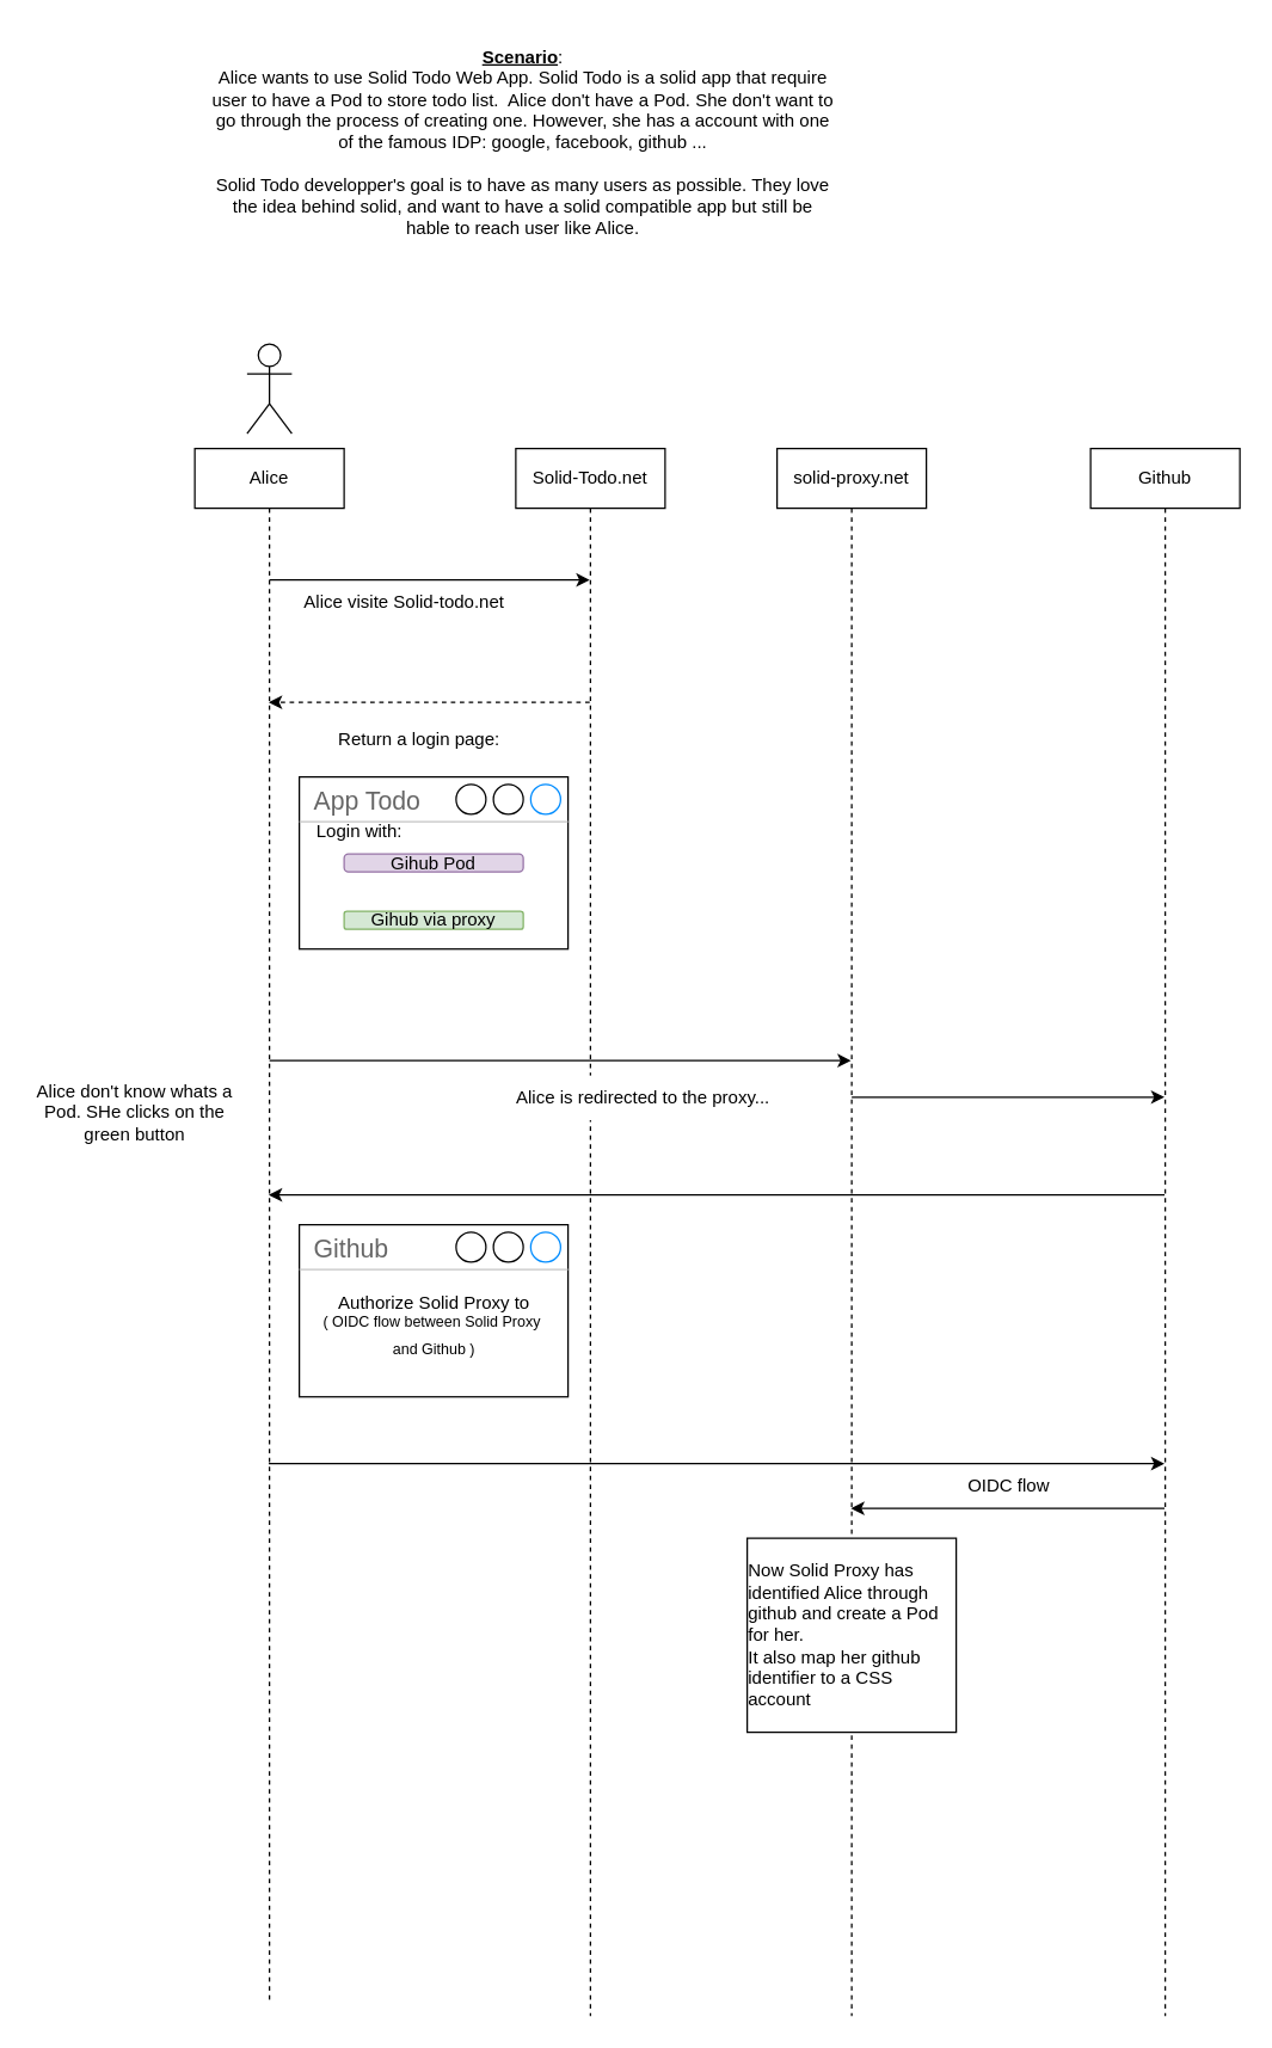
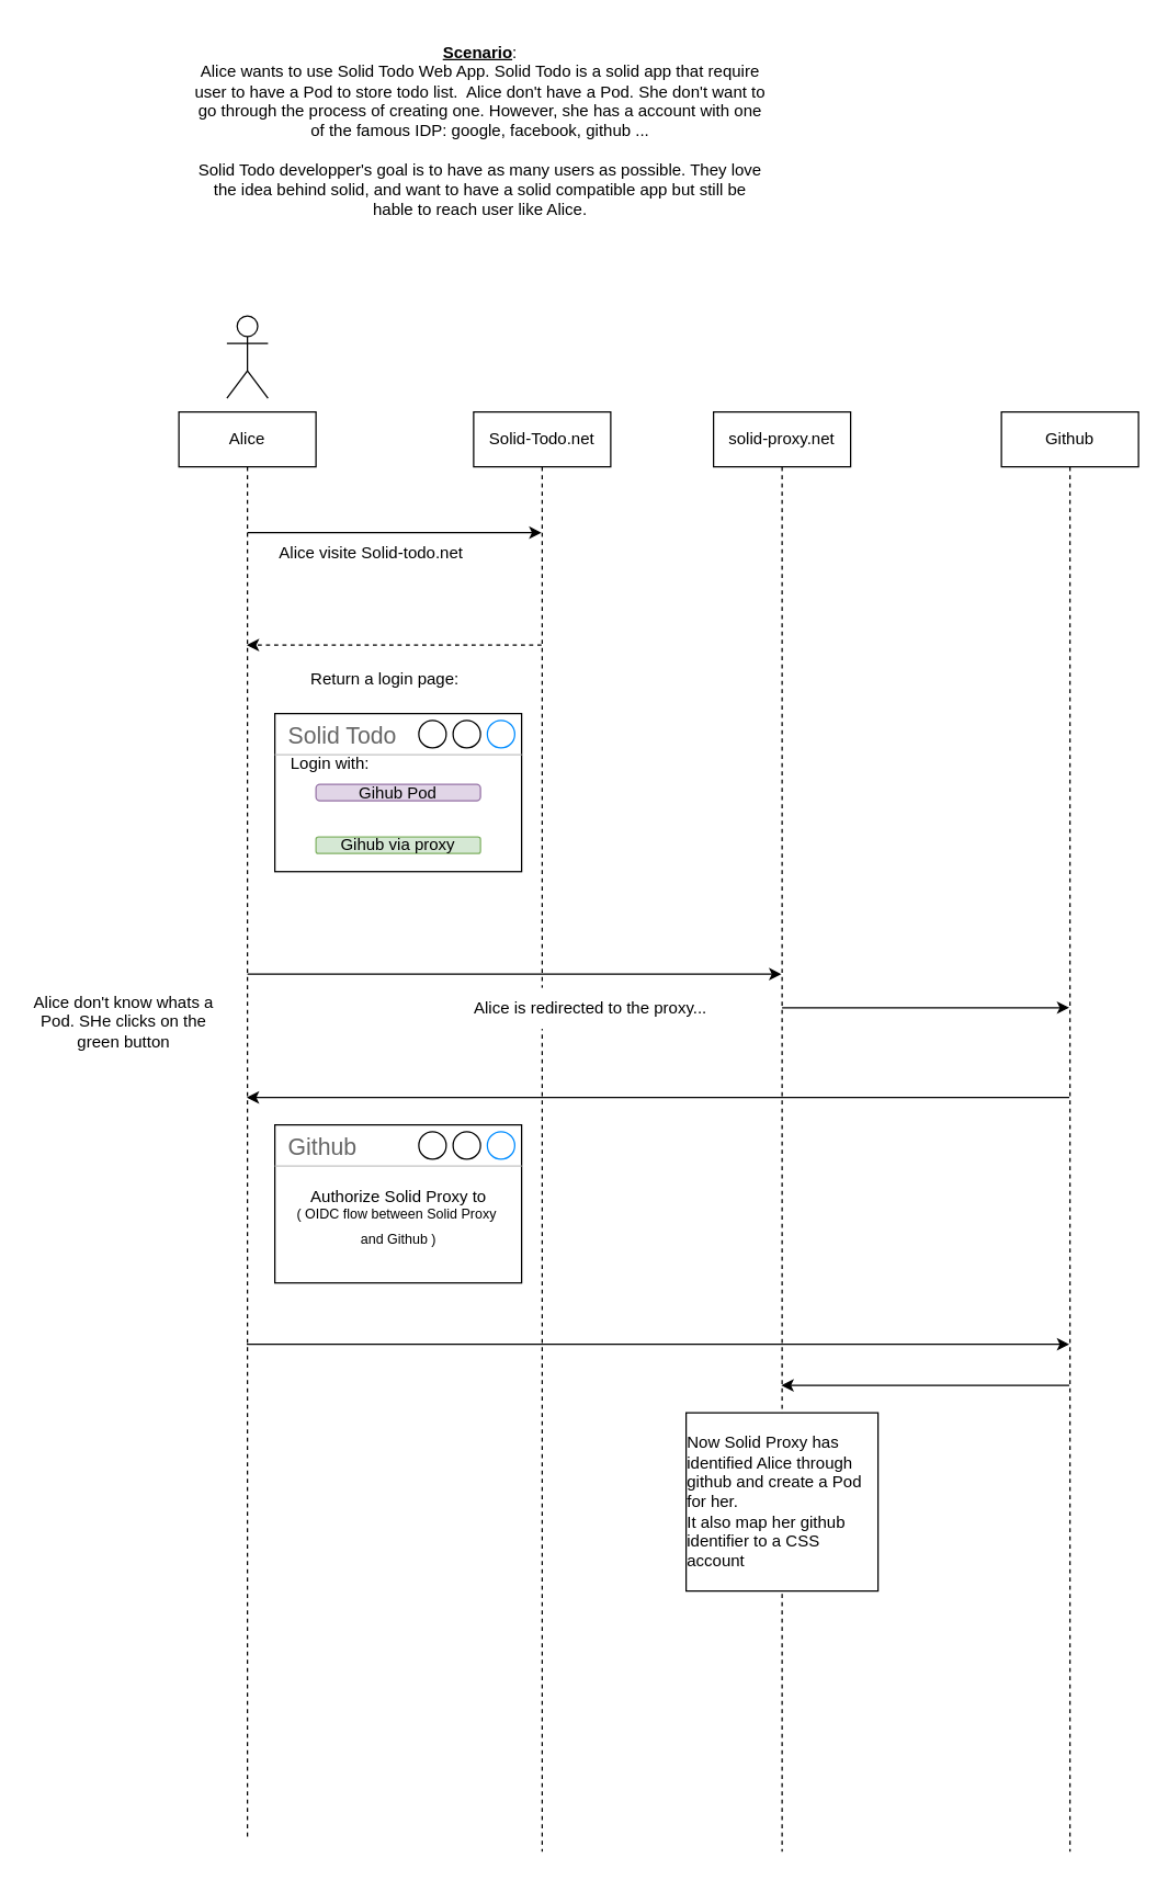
  <mxCell id="0" />
  <mxCell id="1" parent="0" />
  <mxCell id="2" value="Alice" style="shape=umlLifeline;perimeter=lifelinePerimeter;whiteSpace=wrap;html=1;container=0;dropTarget=0;collapsible=0;recursiveResize=0;outlineConnect=0;portConstraint=eastwest;newEdgeStyle={&quot;edgeStyle&quot;:&quot;elbowEdgeStyle&quot;,&quot;elbow&quot;:&quot;vertical&quot;,&quot;curved&quot;:0,&quot;rounded&quot;:0};size=40;" parent="1" vertex="1"><mxGeometry x="130" y="300" width="100" height="1040" as="geometry" /></mxCell>
  <mxCell id="3" value="" style="shape=umlActor;verticalLabelPosition=bottom;verticalAlign=top;html=1;outlineConnect=0;" parent="1" vertex="1"><mxGeometry x="165" y="230" width="30" height="60" as="geometry" /></mxCell>
  <mxCell id="4" value="Solid-Todo.net" style="shape=umlLifeline;perimeter=lifelinePerimeter;whiteSpace=wrap;html=1;container=0;dropTarget=0;collapsible=0;recursiveResize=0;outlineConnect=0;portConstraint=eastwest;newEdgeStyle={&quot;edgeStyle&quot;:&quot;elbowEdgeStyle&quot;,&quot;elbow&quot;:&quot;vertical&quot;,&quot;curved&quot;:0,&quot;rounded&quot;:0};size=40;" parent="1" vertex="1"><mxGeometry x="345" y="300" width="100" height="1050" as="geometry" /></mxCell>
  <mxCell id="5" value="" style="endArrow=classic;html=1;rounded=0;" parent="1" target="4" edge="1"><mxGeometry width="50" height="50" relative="1" as="geometry"><mxPoint x="180" y="388" as="sourcePoint" /><mxPoint x="384.5" y="388" as="targetPoint" /></mxGeometry></mxCell>
  <mxCell id="6" value="Alice visite Solid-todo.net" style="text;html=1;align=center;verticalAlign=middle;resizable=0;points=[];autosize=1;strokeColor=none;fillColor=none;" parent="1" vertex="1"><mxGeometry x="190" y="388" width="160" height="30" as="geometry" /></mxCell>
  <mxCell id="7" value="&lt;b&gt;&lt;u&gt;Scenario&lt;/u&gt;&lt;/b&gt;: &lt;br&gt;Alice wants to use Solid Todo Web App. Solid Todo is a solid app that require user to have a Pod to store todo list.&amp;nbsp; Alice don't have a Pod. She don't want to go through the process of creating one. However, she has a account with one of the famous IDP: google, facebook, github ...&lt;br&gt;&lt;br&gt;Solid Todo developper's goal is to have as many users as possible. They love the idea behind solid, and want to have a solid compatible app but still be hable to reach user like Alice. " style="text;html=1;align=center;verticalAlign=middle;whiteSpace=wrap;rounded=0;" parent="1" vertex="1"><mxGeometry x="140" y="20" width="420" height="150" as="geometry" /></mxCell>
  <mxCell id="8" value="" style="endArrow=classic;html=1;rounded=0;dashed=1;" parent="1" source="4" target="2" edge="1"><mxGeometry width="50" height="50" relative="1" as="geometry"><mxPoint x="340" y="480" as="sourcePoint" /><mxPoint x="470" y="320" as="targetPoint" /><Array as="points"><mxPoint x="280" y="470" /></Array></mxGeometry></mxCell>
  <mxCell id="9" value="Return a login page:" style="text;html=1;align=center;verticalAlign=middle;resizable=0;points=[];autosize=1;strokeColor=none;fillColor=none;" parent="1" vertex="1"><mxGeometry x="215" y="480" width="130" height="30" as="geometry" /></mxCell>
  <mxCell id="10" value="" style="group" parent="1" vertex="1" connectable="0"><mxGeometry x="200" y="520" width="180" height="140" as="geometry" /></mxCell>
- <mxCell id="11" value="&lt;div&gt;App Todo&lt;/div&gt;&lt;div&gt;&lt;br&gt;&lt;/div&gt;" style="strokeWidth=1;shadow=0;dashed=0;align=center;html=1;shape=mxgraph.mockup.containers.window;align=left;verticalAlign=top;spacingLeft=8;strokeColor2=#008cff;strokeColor3=#c4c4c4;fontColor=#666666;mainText=;fontSize=17;labelBackgroundColor=none;whiteSpace=wrap;" parent="10" vertex="1"><mxGeometry width="180" height="115.294" as="geometry" /></mxCell>
+ <mxCell id="11" value="&lt;div&gt;Solid Todo&lt;/div&gt;&lt;div&gt;&lt;br&gt;&lt;/div&gt;" style="strokeWidth=1;shadow=0;dashed=0;align=center;html=1;shape=mxgraph.mockup.containers.window;align=left;verticalAlign=top;spacingLeft=8;strokeColor2=#008cff;strokeColor3=#c4c4c4;fontColor=#666666;mainText=;fontSize=17;labelBackgroundColor=none;whiteSpace=wrap;" parent="10" vertex="1"><mxGeometry width="180" height="115.294" as="geometry" /></mxCell>
  <mxCell id="12" value="Login with: " style="text;html=1;align=center;verticalAlign=middle;resizable=0;points=[];autosize=1;strokeColor=none;fillColor=none;" parent="10" vertex="1"><mxGeometry y="21.629" width="80" height="30" as="geometry" /></mxCell>
  <mxCell id="13" value="&lt;div&gt;Gihub Pod&lt;/div&gt;" style="rounded=1;whiteSpace=wrap;html=1;fillColor=#e1d5e7;strokeColor=#9673a6;arcSize=24;" parent="10" vertex="1"><mxGeometry x="30" y="51.63" width="120" height="12.028" as="geometry" /></mxCell>
  <mxCell id="14" value="Gihub via proxy" style="rounded=1;whiteSpace=wrap;html=1;fillColor=#d5e8d4;strokeColor=#82b366;" parent="10" vertex="1"><mxGeometry x="30" y="89.995" width="120" height="12.028" as="geometry" /></mxCell>
  <mxCell id="15" value="Alice don't know whats a Pod. SHe clicks on the green button" style="text;html=1;align=center;verticalAlign=middle;whiteSpace=wrap;rounded=0;" parent="1" vertex="1"><mxGeometry y="670" width="140" height="150" as="geometry" x="20" /></mxCell>
  <mxCell id="16" value="solid-proxy.net" style="shape=umlLifeline;perimeter=lifelinePerimeter;whiteSpace=wrap;html=1;container=0;dropTarget=0;collapsible=0;recursiveResize=0;outlineConnect=0;portConstraint=eastwest;newEdgeStyle={&quot;edgeStyle&quot;:&quot;elbowEdgeStyle&quot;,&quot;elbow&quot;:&quot;vertical&quot;,&quot;curved&quot;:0,&quot;rounded&quot;:0};size=40;" parent="1" vertex="1"><mxGeometry x="520" y="300" width="100" height="1050" as="geometry" /></mxCell>
  <mxCell id="17" value="Github" style="shape=umlLifeline;perimeter=lifelinePerimeter;whiteSpace=wrap;html=1;container=0;dropTarget=0;collapsible=0;recursiveResize=0;outlineConnect=0;portConstraint=eastwest;newEdgeStyle={&quot;edgeStyle&quot;:&quot;elbowEdgeStyle&quot;,&quot;elbow&quot;:&quot;vertical&quot;,&quot;curved&quot;:0,&quot;rounded&quot;:0};size=40;" parent="1" vertex="1"><mxGeometry x="730" y="300" width="100" height="1050" as="geometry" /></mxCell>
  <mxCell id="18" value="" style="endArrow=classic;html=1;rounded=0;" edge="1" parent="1" target="16"><mxGeometry width="50" height="50" relative="1" as="geometry"><mxPoint x="180" y="709.998" as="sourcePoint" /><mxPoint x="559.5" y="709.998" as="targetPoint" /></mxGeometry></mxCell>
  <mxCell id="19" value="Alice is redirected to the proxy..." style="text;html=1;align=center;verticalAlign=middle;resizable=0;points=[];autosize=1;fillColor=default;" vertex="1" parent="1"><mxGeometry x="335" y="720" width="190" height="30" as="geometry" /></mxCell>
  <mxCell id="20" value="" style="edgeStyle=none;orthogonalLoop=1;jettySize=auto;html=1;rounded=0;" edge="1" parent="1" target="17"><mxGeometry width="100" relative="1" as="geometry"><mxPoint x="570" y="734.5" as="sourcePoint" /><mxPoint x="670" y="734.5" as="targetPoint" /><Array as="points" /></mxGeometry></mxCell>
  <mxCell id="21" value="" style="edgeStyle=none;orthogonalLoop=1;jettySize=auto;html=1;rounded=0;" edge="1" parent="1" source="17" target="2"><mxGeometry width="100" relative="1" as="geometry"><mxPoint x="630" y="830" as="sourcePoint" /><mxPoint x="730" y="830" as="targetPoint" /><Array as="points"><mxPoint x="480" y="800" /></Array></mxGeometry></mxCell>
  <mxCell id="22" value="" style="group" vertex="1" connectable="0" parent="1"><mxGeometry x="200" y="820" width="240" height="140" as="geometry" /></mxCell>
  <mxCell id="23" value="&lt;div&gt;Github&lt;/div&gt;&lt;div&gt;&lt;br&gt;&lt;/div&gt;" style="strokeWidth=1;shadow=0;dashed=0;align=center;html=1;shape=mxgraph.mockup.containers.window;align=left;verticalAlign=top;spacingLeft=8;strokeColor2=#008cff;strokeColor3=#c4c4c4;fontColor=#666666;mainText=;fontSize=17;labelBackgroundColor=none;whiteSpace=wrap;" vertex="1" parent="22"><mxGeometry width="180" height="115.294" as="geometry" /></mxCell>
  <mxCell id="24" value="&lt;div&gt;Authorize Solid Proxy to&lt;/div&gt;&lt;div&gt;&lt;sup&gt;( OIDC flow between Solid Proxy&amp;nbsp;&lt;/sup&gt;&lt;/div&gt;&lt;div&gt;&lt;sup&gt;and Github )&lt;br&gt;&lt;/sup&gt;&lt;/div&gt;" style="text;html=1;align=center;verticalAlign=middle;resizable=0;points=[];autosize=1;strokeColor=none;fillColor=none;rotation=0;" vertex="1" parent="22"><mxGeometry x="5" y="40" width="170" height="60" as="geometry" /></mxCell>
  <mxCell id="25" value="" style="edgeStyle=none;orthogonalLoop=1;jettySize=auto;html=1;rounded=0;" edge="1" parent="1" source="2" target="17"><mxGeometry width="100" relative="1" as="geometry"><mxPoint x="410" y="990" as="sourcePoint" /><mxPoint x="510" y="990" as="targetPoint" /><Array as="points"><mxPoint x="470" y="980" /></Array></mxGeometry></mxCell>
  <mxCell id="26" value="" style="edgeStyle=none;orthogonalLoop=1;jettySize=auto;html=1;rounded=0;" edge="1" parent="1" source="17" target="16"><mxGeometry width="100" relative="1" as="geometry"><mxPoint x="590" y="1050" as="sourcePoint" /><mxPoint x="690" y="1050" as="targetPoint" /><Array as="points"><mxPoint x="680" y="1010" /></Array></mxGeometry></mxCell>
- <mxCell id="27" value="&lt;div&gt;OIDC flow&lt;/div&gt;" style="text;html=1;align=center;verticalAlign=middle;resizable=0;points=[];autosize=1;strokeColor=none;fillColor=none;" vertex="1" parent="1"><mxGeometry x="635" y="980" width="80" height="30" as="geometry" /></mxCell>
  <mxCell id="28" value="&lt;div align=&quot;left&quot;&gt;Now Solid Proxy has identified Alice through github and create a Pod for her.&amp;nbsp;&lt;/div&gt;&lt;div align=&quot;left&quot;&gt;It also map her github identifier to a CSS account&lt;br&gt;&lt;/div&gt;" style="whiteSpace=wrap;html=1;" vertex="1" parent="1"><mxGeometry x="500" y="1030" width="140" height="130" as="geometry" /></mxCell>
